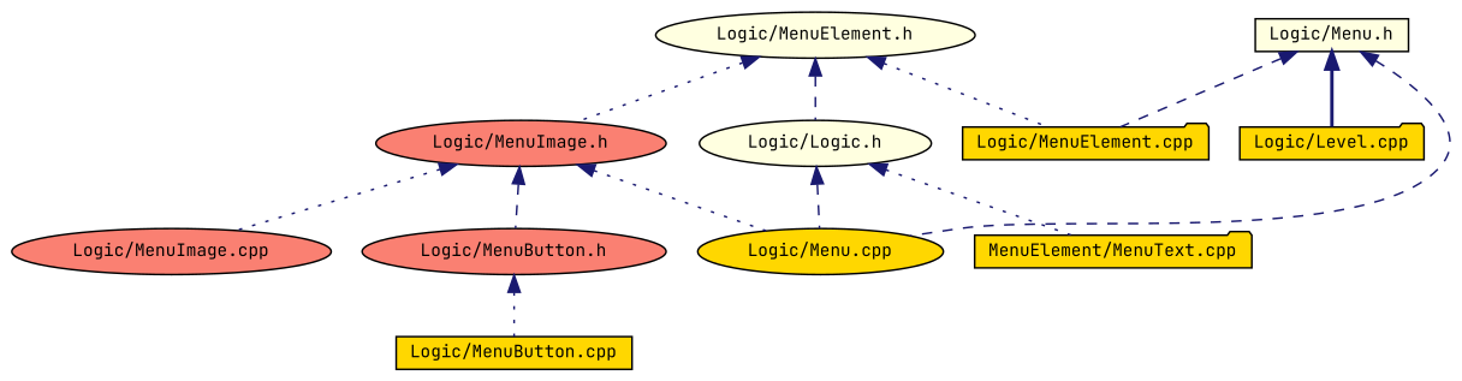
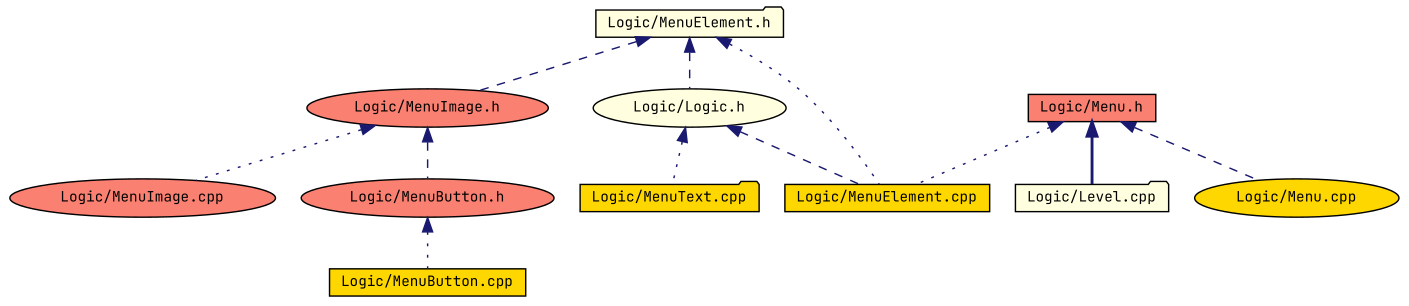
  digraph {
    fontname="JetBrains Mono"
    node [color=black fillcolor=lightyellow fontname="JetBrains Mono" fontsize=10 shape=ellipse style=filled]
    edge [color=midnightblue dir=back fontname="JetBrains Mono" fontsize=10 labelfontname=Helvetica labelfontsize=10 style=dotted]
-   n1 [fontcolor=black height=0.2 label="Logic/MenuElement.h" width=0.4]
-   n2 [fillcolor=gold height=0.2 label="Logic/MenuElement.cpp" shape=folder width=0.4]
+   n1 [fontcolor=black height=0.2 label="Logic/MenuElement.h" shape=folder width=0.4]
+   n2 [fillcolor=gold height=0.2 label="Logic/MenuElement.cpp" shape=box width=0.4]
    n3 [fillcolor=salmon height=0.2 label="Logic/MenuImage.h" width=0.4]
    n4 [height=0.2 label="Logic/Logic.h" width=0.4]
-   n5 [height=0.2 label="Logic/Menu.h" shape=box width=0.4]
-   n6 [fillcolor=gold height=0.2 label="Logic/Level.cpp" shape=folder width=0.4]
+   n5 [fillcolor=salmon height=0.2 label="Logic/Menu.h" shape=box width=0.4]
+   n6 [height=0.2 label="Logic/Level.cpp" shape=folder width=0.4]
    n7 [fillcolor=gold height=0.2 label="Logic/Menu.cpp" width=0.4]
    n8 [fillcolor=salmon height=0.2 label="Logic/MenuButton.h" width=0.4]
    n9 [fillcolor=salmon height=0.2 label="Logic/MenuImage.cpp" width=0.4]
-   n10 [fillcolor=gold height=0.2 label="MenuElement/MenuText.cpp" shape=folder width=0.4]
+   n10 [fillcolor=gold height=0.2 label="Logic/MenuText.cpp" shape=folder width=0.4]
    n11 [fillcolor=gold height=0.2 label="Logic/MenuButton.cpp" shape=box width=0.4]
    n1 -> n2
-   n1 -> n3
+   n1 -> n3 [style=dashed]
    n1 -> n4 [style=dashed]
-   n3 -> n7
    n3 -> n8 [style=dashed]
    n3 -> n9
-   n4 -> n7 [style=dashed]
+   n4 -> n2 [style=dashed]
    n4 -> n10
-   n5 -> n2 [style=dashed]
+   n5 -> n2
    n5 -> n6 [style=bold]
    n5 -> n7 [style=dashed]
    n8 -> n11
  }
